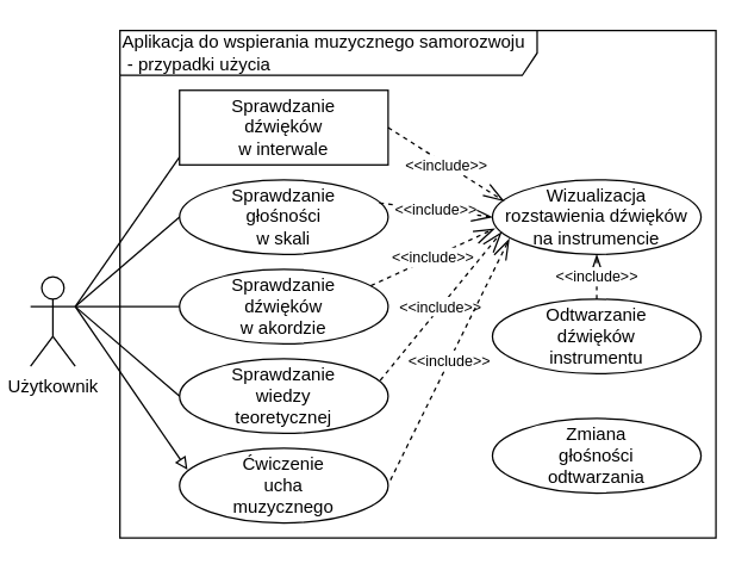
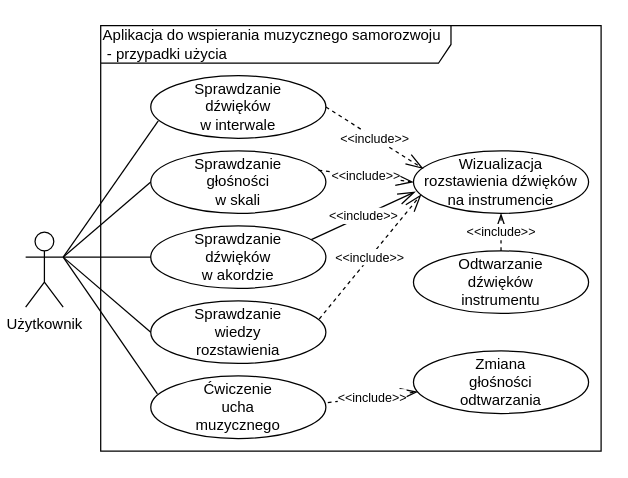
  <mxCell id="0" />
  <mxCell id="1" parent="0" />
  <mxCell id="2" value="&lt;font style=&quot;font-size: 12px&quot;&gt;Aplikacja do wspierania muzycznego samorozwoju&lt;br&gt;&amp;nbsp;- przypadki użycia&lt;/font&gt;" style="shape=umlFrame;whiteSpace=wrap;html=1;fontSize=9;width=280;height=30;align=left;" vertex="1" parent="1"><mxGeometry x="80" y="20" width="400" height="340" as="geometry" /></mxCell>
  <mxCell id="3" style="rounded=0;orthogonalLoop=1;jettySize=auto;html=1;exitX=1;exitY=0.333;exitDx=0;exitDy=0;exitPerimeter=0;entryX=0.043;entryY=0.72;entryDx=0;entryDy=0;entryPerimeter=0;endArrow=none;endFill=0;" edge="1" parent="1" source="4" target="5"><mxGeometry relative="1" as="geometry" /></mxCell>
  <mxCell id="4" value="Użytkownik" style="shape=umlActor;verticalLabelPosition=bottom;verticalAlign=top;html=1;outlineConnect=0;" vertex="1" parent="1"><mxGeometry x="20" y="185" width="30" height="60" as="geometry" /></mxCell>
- <mxCell id="5" value="Sprawdzanie&lt;br&gt;dźwięków&lt;br&gt;w interwale" style="whiteSpace=wrap;html=1;rounded=0;" vertex="1" parent="1"><mxGeometry x="120" y="60" width="140" height="50" as="geometry" /></mxCell>
+ <mxCell id="5" value="Sprawdzanie&lt;br&gt;dźwięków&lt;br&gt;w interwale" style="ellipse;whiteSpace=wrap;html=1;" vertex="1" parent="1"><mxGeometry x="120" y="60" width="140" height="50" as="geometry" /></mxCell>
  <mxCell id="6" value="Sprawdzanie&lt;br&gt;głośności&lt;br&gt;w skali" style="ellipse;whiteSpace=wrap;html=1;" vertex="1" parent="1"><mxGeometry x="120" y="120" width="140" height="50" as="geometry" /></mxCell>
  <mxCell id="7" value="Sprawdzanie&lt;br&gt;dźwięków&lt;br&gt;w akordzie" style="ellipse;whiteSpace=wrap;html=1;" vertex="1" parent="1"><mxGeometry x="120" y="180" width="140" height="50" as="geometry" /></mxCell>
- <mxCell id="8" value="Sprawdzanie&lt;br&gt;wiedzy&lt;br&gt;teoretycznej" style="ellipse;whiteSpace=wrap;html=1;" vertex="1" parent="1"><mxGeometry x="120" y="240" width="140" height="50" as="geometry" /></mxCell>
+ <mxCell id="8" value="Sprawdzanie&lt;br&gt;wiedzy&lt;br&gt;rozstawienia" style="ellipse;whiteSpace=wrap;html=1;" vertex="1" parent="1"><mxGeometry x="120" y="240" width="140" height="50" as="geometry" /></mxCell>
  <mxCell id="9" value="Wizualizacja&lt;br&gt;rozstawienia dźwięków&lt;br&gt;na instrumencie" style="ellipse;whiteSpace=wrap;html=1;" vertex="1" parent="1"><mxGeometry x="330" y="120" width="140" height="50" as="geometry" /></mxCell>
  <mxCell id="10" value="Odtwarzanie&lt;br&gt;dźwięków&lt;br&gt;instrumentu" style="ellipse;whiteSpace=wrap;html=1;" vertex="1" parent="1"><mxGeometry x="330" y="200" width="140" height="50" as="geometry" /></mxCell>
  <mxCell id="11" value="Zmiana&lt;br&gt;głośności&lt;br&gt;odtwarzania" style="ellipse;whiteSpace=wrap;html=1;" vertex="1" parent="1"><mxGeometry x="330" y="280" width="140" height="50" as="geometry" /></mxCell>
  <mxCell id="12" value="Ćwiczenie&lt;br&gt;ucha&lt;br&gt;muzycznego" style="ellipse;whiteSpace=wrap;html=1;" vertex="1" parent="1"><mxGeometry x="120" y="300" width="140" height="50" as="geometry" /></mxCell>
  <mxCell id="13" style="rounded=0;orthogonalLoop=1;jettySize=auto;html=1;exitX=1;exitY=0.333;exitDx=0;exitDy=0;exitPerimeter=0;entryX=0;entryY=0.5;entryDx=0;entryDy=0;endArrow=none;endFill=0;" edge="1" parent="1" source="4" target="6"><mxGeometry relative="1" as="geometry"><mxPoint x="90" y="150" as="sourcePoint" /><mxPoint x="136.02" y="106" as="targetPoint" /></mxGeometry></mxCell>
  <mxCell id="14" style="rounded=0;orthogonalLoop=1;jettySize=auto;html=1;exitX=1;exitY=0.333;exitDx=0;exitDy=0;exitPerimeter=0;entryX=0;entryY=0.5;entryDx=0;entryDy=0;endArrow=none;endFill=0;" edge="1" parent="1" source="4" target="7"><mxGeometry relative="1" as="geometry"><mxPoint x="90" y="155" as="sourcePoint" /><mxPoint x="130" y="155" as="targetPoint" /></mxGeometry></mxCell>
  <mxCell id="15" style="rounded=0;orthogonalLoop=1;jettySize=auto;html=1;exitX=1;exitY=0.333;exitDx=0;exitDy=0;exitPerimeter=0;entryX=0;entryY=0.5;entryDx=0;entryDy=0;endArrow=none;endFill=0;" edge="1" parent="1" source="4" target="8"><mxGeometry relative="1" as="geometry"><mxPoint x="90" y="155" as="sourcePoint" /><mxPoint x="130" y="215" as="targetPoint" /></mxGeometry></mxCell>
- <mxCell id="16" style="rounded=0;orthogonalLoop=1;jettySize=auto;html=1;exitX=1;exitY=0.333;exitDx=0;exitDy=0;exitPerimeter=0;entryX=0.038;entryY=0.287;entryDx=0;entryDy=0;endArrow=block;endFill=0;entryPerimeter=0;" edge="1" parent="1" source="4" target="12"><mxGeometry relative="1" as="geometry"><mxPoint x="90" y="155" as="sourcePoint" /><mxPoint x="130" y="275" as="targetPoint" /></mxGeometry></mxCell>
+ <mxCell id="16" style="rounded=0;orthogonalLoop=1;jettySize=auto;html=1;exitX=1;exitY=0.333;exitDx=0;exitDy=0;exitPerimeter=0;entryX=0.038;entryY=0.287;entryDx=0;entryDy=0;endArrow=none;endFill=0;entryPerimeter=0;" edge="1" parent="1" source="4" target="12"><mxGeometry relative="1" as="geometry"><mxPoint x="90" y="155" as="sourcePoint" /><mxPoint x="130" y="275" as="targetPoint" /></mxGeometry></mxCell>
  <mxCell id="17" value="&lt;font style=&quot;font-size: 10px&quot;&gt;&amp;lt;&amp;lt;include&amp;gt;&amp;gt;&lt;/font&gt;" style="endArrow=openThin;endSize=12;dashed=1;html=1;rounded=0;exitX=1;exitY=0.5;exitDx=0;exitDy=0;entryX=0.056;entryY=0.287;entryDx=0;entryDy=0;entryPerimeter=0;endFill=0;" edge="1" parent="1" source="5" target="9"><mxGeometry width="160" relative="1" as="geometry"><mxPoint x="180" y="120" as="sourcePoint" /><mxPoint x="340" y="120" as="targetPoint" /></mxGeometry></mxCell>
  <mxCell id="18" value="&lt;font style=&quot;font-size: 10px&quot;&gt;&amp;lt;&amp;lt;include&amp;gt;&amp;gt;&lt;/font&gt;" style="endArrow=openThin;endSize=12;dashed=1;html=1;rounded=0;exitX=0.958;exitY=0.311;exitDx=0;exitDy=0;entryX=0;entryY=0.5;entryDx=0;entryDy=0;exitPerimeter=0;endFill=0;" edge="1" parent="1" source="6" target="9"><mxGeometry width="160" relative="1" as="geometry"><mxPoint x="270" y="95" as="sourcePoint" /><mxPoint x="350" y="95" as="targetPoint" /></mxGeometry></mxCell>
- <mxCell id="19" value="&lt;font style=&quot;font-size: 10px&quot;&gt;&amp;lt;&amp;lt;include&amp;gt;&amp;gt;&lt;/font&gt;" style="endArrow=openThin;endSize=12;dashed=1;html=1;rounded=0;exitX=0.917;exitY=0.22;exitDx=0;exitDy=0;entryX=0.011;entryY=0.654;entryDx=0;entryDy=0;exitPerimeter=0;entryPerimeter=0;endFill=0;" edge="1" parent="1" source="7" target="9"><mxGeometry width="160" relative="1" as="geometry"><mxPoint x="270" y="155" as="sourcePoint" /><mxPoint x="350" y="95" as="targetPoint" /></mxGeometry></mxCell>
+ <mxCell id="19" value="&lt;font style=&quot;font-size: 10px&quot;&gt;&amp;lt;&amp;lt;include&amp;gt;&amp;gt;&lt;/font&gt;" style="endArrow=openThin;endSize=12;dashed=0;html=1;rounded=0;exitX=0.917;exitY=0.22;exitDx=0;exitDy=0;entryX=0.011;entryY=0.654;entryDx=0;entryDy=0;exitPerimeter=0;entryPerimeter=0;endFill=0;" edge="1" parent="1" source="7" target="9"><mxGeometry width="160" relative="1" as="geometry"><mxPoint x="270" y="155" as="sourcePoint" /><mxPoint x="350" y="95" as="targetPoint" /></mxGeometry></mxCell>
  <mxCell id="20" value="&lt;font style=&quot;font-size: 10px&quot;&gt;&amp;lt;&amp;lt;include&amp;gt;&amp;gt;&lt;/font&gt;" style="endArrow=openThin;endSize=12;dashed=1;html=1;rounded=0;exitX=0.962;exitY=0.289;exitDx=0;exitDy=0;entryX=0.044;entryY=0.7;entryDx=0;entryDy=0;exitPerimeter=0;entryPerimeter=0;endFill=0;" edge="1" parent="1" source="8" target="9"><mxGeometry width="160" relative="1" as="geometry"><mxPoint x="264.12" y="145.55" as="sourcePoint" /><mxPoint x="350" y="95" as="targetPoint" /></mxGeometry></mxCell>
- <mxCell id="21" value="&lt;font style=&quot;font-size: 10px&quot;&gt;&amp;lt;&amp;lt;include&amp;gt;&amp;gt;&lt;/font&gt;" style="endArrow=openThin;endSize=12;dashed=1;html=1;rounded=0;exitX=1.011;exitY=0.426;exitDx=0;exitDy=0;entryX=0.081;entryY=0.791;entryDx=0;entryDy=0;exitPerimeter=0;entryPerimeter=0;endFill=0;" edge="1" parent="1" source="12" target="9"><mxGeometry width="160" relative="1" as="geometry"><mxPoint x="264.68" y="264.45" as="sourcePoint" /><mxPoint x="353.22" y="103.85" as="targetPoint" /></mxGeometry></mxCell>
+ <mxCell id="21" value="&lt;font style=&quot;font-size: 10px&quot;&gt;&amp;lt;&amp;lt;include&amp;gt;&amp;gt;&lt;/font&gt;" style="endArrow=openThin;endSize=12;dashed=1;html=1;rounded=0;exitX=1.011;exitY=0.426;exitDx=0;exitDy=0;exitPerimeter=0;endFill=0;" edge="1" parent="1" source="12" target="11"><mxGeometry width="160" relative="1" as="geometry"><mxPoint x="264.68" y="264.45" as="sourcePoint" /><mxPoint x="353.22" y="103.85" as="targetPoint" /></mxGeometry></mxCell>
  <mxCell id="22" value="&lt;font style=&quot;font-size: 10px&quot;&gt;&amp;lt;&amp;lt;include&amp;gt;&amp;gt;&lt;/font&gt;" style="endArrow=openThin;endSize=12;dashed=1;html=1;rounded=0;exitX=0.5;exitY=0;exitDx=0;exitDy=0;entryX=0.5;entryY=1;entryDx=0;entryDy=0;endFill=0;" edge="1" parent="1" source="10" target="9"><mxGeometry width="160" relative="1" as="geometry"><mxPoint x="271.54" y="331.3" as="sourcePoint" /><mxPoint x="351.34" y="179.55" as="targetPoint" /></mxGeometry></mxCell>
